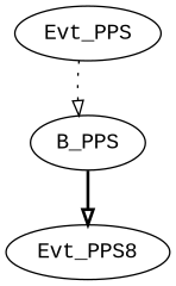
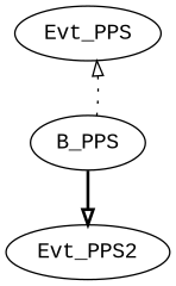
  digraph {
    fontname="Liberation Mono"
    node [bpid=8 cpu=1 evtno=205 fontname="Liberation Mono" gid=5 par="0x123" pattern=P1 sid=2 toffs=0 type=tmsg]
    edge [arrowhead=onormal fontname="Liberation Mono" type=defdst]
    Evt_PPS [beamproc=B1 bpentry=1 fid=1 patentry=1]
    B_PPS [beamproc=B3 bpexit=1 patexit=1 qlo=1 tperiod=1000000000 type=block bpid="" evtno="" gid="" par="" sid="" toffs=""]
-   Evt_PPS2 [beamproc=B2 fid=0 label=Evt_PPS8]
+   Evt_PPS2 [beamproc=B2 fid=0]
    subgraph sub_1 {
      Evt_PPS
      B_PPS
      Evt_PPS2
    }
-   Evt_PPS -> B_PPS [style=dotted]
+   B_PPS -> Evt_PPS [style=dotted]
    B_PPS -> Evt_PPS2 [style=bold]
  }
